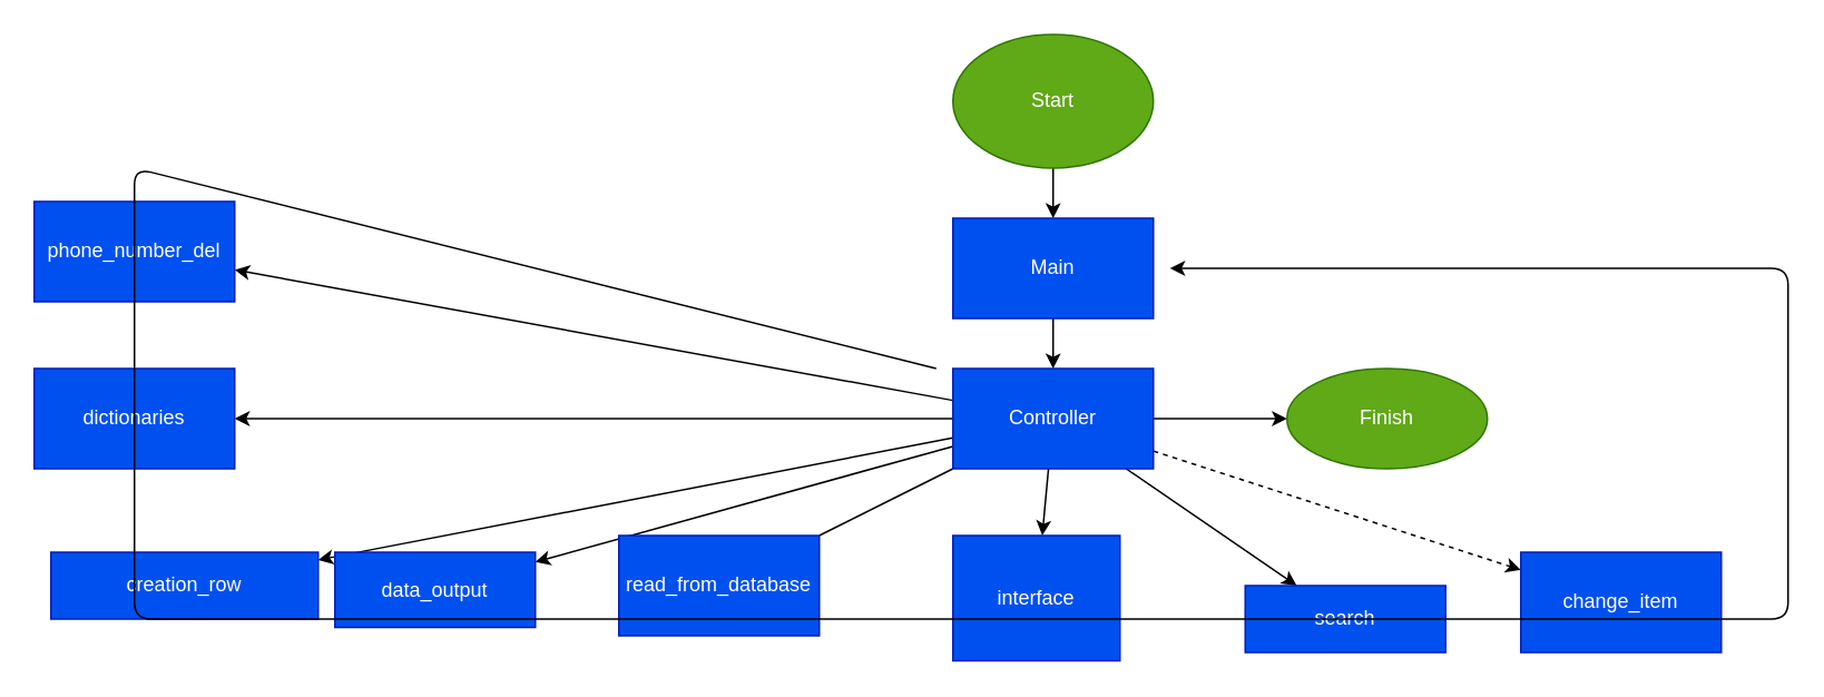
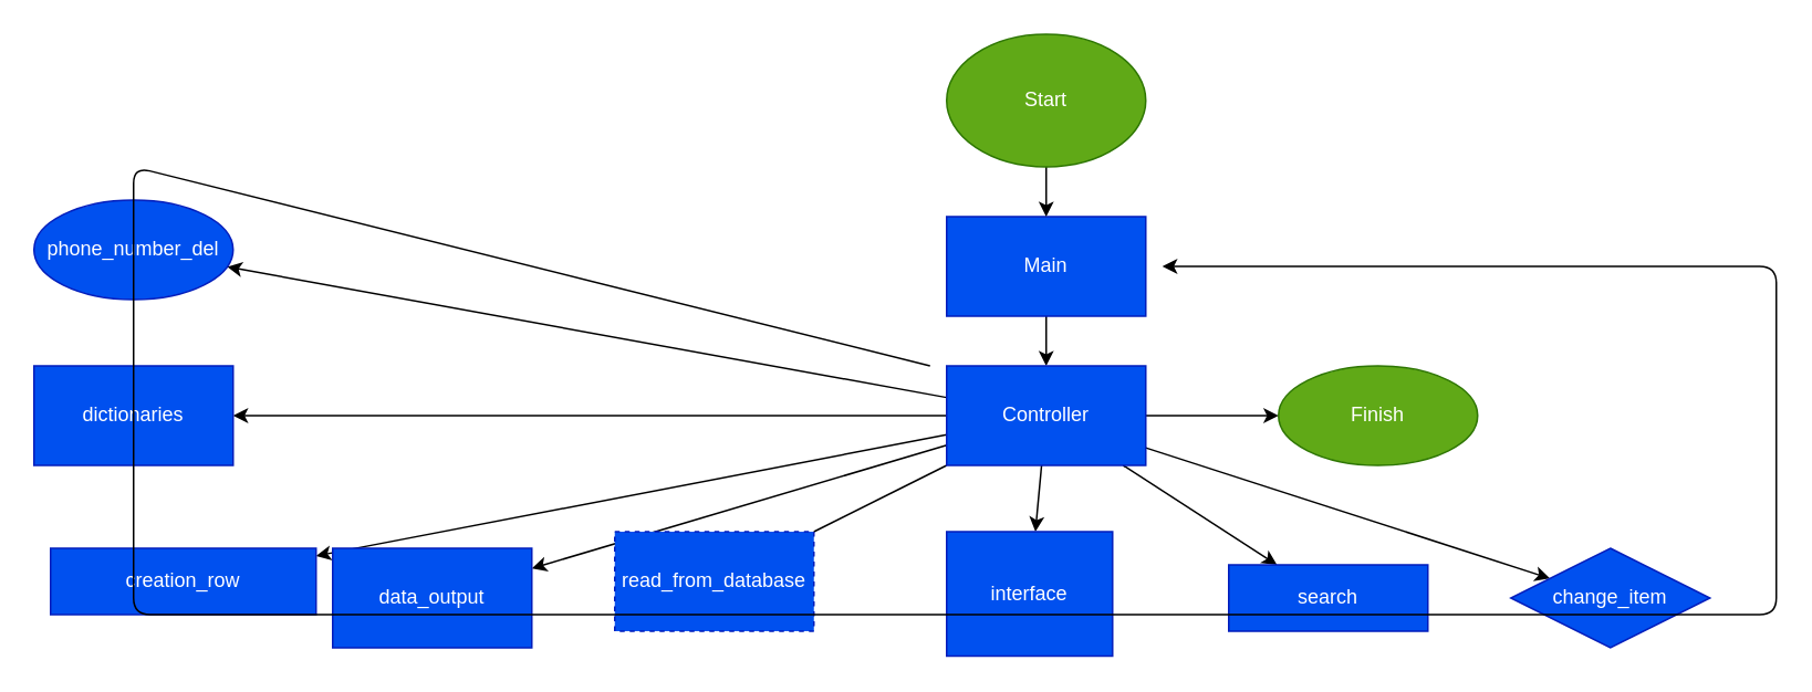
  <mxCell id="0" />
  <mxCell id="1" parent="0" />
  <mxCell id="2" value="" style="edgeStyle=none;html=1;" edge="1" parent="1" source="3" target="15"><mxGeometry relative="1" as="geometry" /></mxCell>
  <mxCell id="3" value="Main" style="rounded=0;whiteSpace=wrap;html=1;fillColor=#0050ef;fontColor=#ffffff;strokeColor=#001DBC;" vertex="1" parent="1"><mxGeometry x="570" y="130" width="120" height="60" as="geometry" /></mxCell>
  <mxCell id="4" value="" style="edgeStyle=none;html=1;" edge="1" parent="1" source="5" target="3"><mxGeometry relative="1" as="geometry" /></mxCell>
  <mxCell id="5" value="Start" style="ellipse;whiteSpace=wrap;html=1;fillColor=#60a917;fontColor=#ffffff;strokeColor=#2D7600;" vertex="1" parent="1"><mxGeometry x="570" width="120" height="80" as="geometry" y="20" /></mxCell>
  <mxCell id="6" value="" style="edgeStyle=none;html=1;" edge="1" parent="1" source="15" target="16"><mxGeometry relative="1" as="geometry" /></mxCell>
  <mxCell id="7" value="" style="edgeStyle=none;html=1;" edge="1" parent="1" source="15" target="17"><mxGeometry relative="1" as="geometry" /></mxCell>
  <mxCell id="8" value="" style="edgeStyle=none;html=1;endArrow=none;" edge="1" parent="1" source="15" target="18"><mxGeometry relative="1" as="geometry" /></mxCell>
  <mxCell id="9" value="" style="edgeStyle=none;html=1;" edge="1" parent="1" source="15" target="19"><mxGeometry relative="1" as="geometry" /></mxCell>
- <mxCell id="10" value="" style="edgeStyle=none;html=1;dashed=1;" edge="1" parent="1" source="15" target="20"><mxGeometry relative="1" as="geometry" /></mxCell>
+ <mxCell id="10" value="" style="edgeStyle=none;html=1;" edge="1" parent="1" source="15" target="20"><mxGeometry relative="1" as="geometry" /></mxCell>
  <mxCell id="11" value="" style="edgeStyle=none;html=1;" edge="1" parent="1" source="15" target="21"><mxGeometry relative="1" as="geometry" /></mxCell>
  <mxCell id="12" value="" style="edgeStyle=none;html=1;" edge="1" parent="1" source="15" target="22"><mxGeometry relative="1" as="geometry" /></mxCell>
  <mxCell id="13" value="" style="edgeStyle=none;html=1;" edge="1" parent="1" source="15" target="23"><mxGeometry relative="1" as="geometry" /></mxCell>
  <mxCell id="14" value="" style="edgeStyle=none;html=1;" edge="1" parent="1" source="15" target="24"><mxGeometry relative="1" as="geometry" /></mxCell>
  <mxCell id="15" value="Controller" style="whiteSpace=wrap;html=1;fillColor=#0050ef;strokeColor=#001DBC;fontColor=#ffffff;rounded=0;" vertex="1" parent="1"><mxGeometry x="570" y="220" width="120" height="60" as="geometry" /></mxCell>
  <mxCell id="16" value="Finish" style="ellipse;whiteSpace=wrap;html=1;fillColor=#60a917;strokeColor=#2D7600;fontColor=#ffffff;rounded=0;" vertex="1" parent="1"><mxGeometry x="770" y="220" width="120" height="60" as="geometry" /></mxCell>
  <mxCell id="17" value="interface" style="whiteSpace=wrap;html=1;fillColor=#0050ef;strokeColor=#001DBC;fontColor=#ffffff;rounded=0;" vertex="1" parent="1"><mxGeometry x="570" y="320" width="100" height="75" as="geometry" /></mxCell>
- <mxCell id="18" value="read_from_database" style="whiteSpace=wrap;html=1;fillColor=#0050ef;strokeColor=#001DBC;fontColor=#ffffff;rounded=0;" vertex="1" parent="1"><mxGeometry x="370" y="320" width="120" height="60" as="geometry" /></mxCell>
- <mxCell id="19" value="search" style="whiteSpace=wrap;html=1;fillColor=#0050ef;strokeColor=#001DBC;fontColor=#ffffff;rounded=0;" vertex="1" parent="1"><mxGeometry x="745" y="350" width="120" height="40" as="geometry" /></mxCell>
- <mxCell id="20" value="change_item" style="whiteSpace=wrap;html=1;fillColor=#0050ef;strokeColor=#001DBC;fontColor=#ffffff;rounded=0;" vertex="1" parent="1"><mxGeometry x="910" y="330" width="120" height="60" as="geometry" /></mxCell>
- <mxCell id="21" value="data_output" style="whiteSpace=wrap;html=1;fillColor=#0050ef;strokeColor=#001DBC;fontColor=#ffffff;rounded=0;" vertex="1" parent="1"><mxGeometry x="200" y="330" width="120" height="45" as="geometry" /></mxCell>
+ <mxCell id="18" value="read_from_database" style="whiteSpace=wrap;html=1;fillColor=#0050ef;strokeColor=#001DBC;fontColor=#ffffff;rounded=0;dashed=1;" vertex="1" parent="1"><mxGeometry x="370" y="320" width="120" height="60" as="geometry" /></mxCell>
+ <mxCell id="19" value="search" style="whiteSpace=wrap;html=1;fillColor=#0050ef;strokeColor=#001DBC;fontColor=#ffffff;rounded=0;" vertex="1" parent="1"><mxGeometry x="740" y="340" width="120" height="40" as="geometry" /></mxCell>
+ <mxCell id="20" value="change_item" style="rhombus;whiteSpace=wrap;html=1;fillColor=#0050ef;strokeColor=#001DBC;fontColor=#ffffff;" vertex="1" parent="1"><mxGeometry x="910" y="330" width="120" height="60" as="geometry" /></mxCell>
+ <mxCell id="21" value="data_output" style="whiteSpace=wrap;html=1;fillColor=#0050ef;strokeColor=#001DBC;fontColor=#ffffff;rounded=0;" vertex="1" parent="1"><mxGeometry x="200" y="330" width="120" height="60" as="geometry" /></mxCell>
  <mxCell id="22" value="creation_row" style="whiteSpace=wrap;html=1;fillColor=#0050ef;strokeColor=#001DBC;fontColor=#ffffff;rounded=0;" vertex="1" parent="1"><mxGeometry x="30" y="330" width="160" height="40" as="geometry" /></mxCell>
  <mxCell id="23" value="dictionaries" style="whiteSpace=wrap;html=1;fillColor=#0050ef;strokeColor=#001DBC;fontColor=#ffffff;rounded=0;" vertex="1" parent="1"><mxGeometry x="20" y="220" width="120" height="60" as="geometry" /></mxCell>
- <mxCell id="24" value="phone_number_del" style="whiteSpace=wrap;html=1;fillColor=#0050ef;strokeColor=#001DBC;fontColor=#ffffff;rounded=0;" vertex="1" parent="1"><mxGeometry x="20" y="120" width="120" height="60" as="geometry" /></mxCell>
+ <mxCell id="24" value="phone_number_del" style="ellipse;whiteSpace=wrap;html=1;fillColor=#0050ef;strokeColor=#001DBC;fontColor=#ffffff;" vertex="1" parent="1"><mxGeometry x="20" y="120" width="120" height="60" as="geometry" /></mxCell>
  <mxCell id="25" value="" style="endArrow=classic;html=1;" edge="1" parent="1"><mxGeometry width="50" height="50" relative="1" as="geometry"><mxPoint x="560" y="220" as="sourcePoint" /><mxPoint x="700" y="160" as="targetPoint" /><Array as="points"><mxPoint x="80" y="100" /><mxPoint x="80" y="370" /><mxPoint x="350" y="370" /><mxPoint x="1070" y="370" /><mxPoint x="1070" y="160" /></Array></mxGeometry></mxCell>
